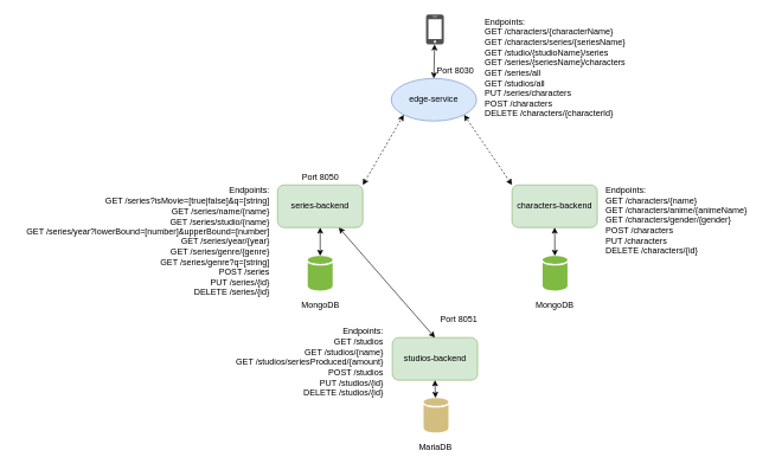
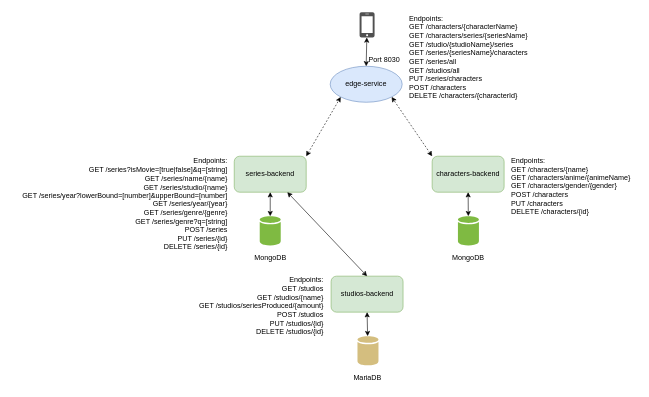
  <mxCell id="0" />
  <mxCell id="1" parent="0" />
  <mxCell id="2" value="characters-backend" style="rounded=1;whiteSpace=wrap;html=1;fillColor=#d5e8d4;strokeColor=#82b366;" vertex="1" parent="1"><mxGeometry x="720" y="260" width="120" height="60" as="geometry" /></mxCell>
  <mxCell id="3" value="edge-service" style="ellipse;whiteSpace=wrap;html=1;fillColor=#dae8fc;strokeColor=#6c8ebf;" vertex="1" parent="1"><mxGeometry x="550" y="110" width="120" height="60" as="geometry" /></mxCell>
- <mxCell id="4" value="studios-backend" style="rounded=1;whiteSpace=wrap;html=1;fillColor=#d5e8d4;strokeColor=#82b366;" vertex="1" parent="1"><mxGeometry x="551.5" y="475" width="120" height="60" as="geometry" /></mxCell>
+ <mxCell id="4" value="studios-backend" style="rounded=1;whiteSpace=wrap;html=1;fillColor=#d5e8d4;strokeColor=#82b366;" vertex="1" parent="1"><mxGeometry x="551.5" y="460" width="120" height="60" as="geometry" /></mxCell>
  <mxCell id="5" value="series-backend" style="rounded=1;whiteSpace=wrap;html=1;fillColor=#d5e8d4;strokeColor=#82b366;" vertex="1" parent="1"><mxGeometry x="390" y="260" width="120" height="60" as="geometry" /></mxCell>
  <mxCell id="6" value="" style="endArrow=classic;startArrow=classic;html=1;rounded=0;entryX=0;entryY=1;entryDx=0;entryDy=0;exitX=1;exitY=0;exitDx=0;exitDy=0;dashed=1;" edge="1" parent="1" source="5" target="3"><mxGeometry width="50" height="50" relative="1" as="geometry"><mxPoint x="570" y="340" as="sourcePoint" /><mxPoint x="620" y="290" as="targetPoint" /></mxGeometry></mxCell>
  <mxCell id="7" value="" style="endArrow=classic;startArrow=classic;html=1;rounded=0;exitX=0.5;exitY=0;exitDx=0;exitDy=0;" edge="1" parent="1" source="4" target="5"><mxGeometry width="50" height="50" relative="1" as="geometry"><mxPoint x="570" y="340" as="sourcePoint" /><mxPoint x="620" y="290" as="targetPoint" /></mxGeometry></mxCell>
  <mxCell id="8" value="" style="endArrow=classic;startArrow=classic;html=1;rounded=0;entryX=1;entryY=1;entryDx=0;entryDy=0;exitX=0;exitY=0;exitDx=0;exitDy=0;dashed=1;" edge="1" parent="1" source="2" target="3"><mxGeometry width="50" height="50" relative="1" as="geometry"><mxPoint x="710" y="240" as="sourcePoint" /><mxPoint x="760" y="190" as="targetPoint" /></mxGeometry></mxCell>
- <mxCell id="9" value="Port 8051" style="text;html=1;align=center;verticalAlign=middle;resizable=0;points=[];autosize=1;strokeColor=none;fillColor=none;" vertex="1" parent="1"><mxGeometry x="610" y="440" width="70" height="20" as="geometry" /></mxCell>
- <mxCell id="10" value="Port 8050" style="text;html=1;align=center;verticalAlign=middle;resizable=0;points=[];autosize=1;strokeColor=none;fillColor=none;" vertex="1" parent="1"><mxGeometry x="415" y="240" width="70" height="20" as="geometry" /></mxCell>
  <mxCell id="11" value="" style="endArrow=classic;startArrow=classic;html=1;rounded=0;entryX=0.5;entryY=1;entryDx=0;entryDy=0;" edge="1" parent="1" source="13" target="5"><mxGeometry width="50" height="50" relative="1" as="geometry"><mxPoint x="450" y="350" as="sourcePoint" /><mxPoint x="620" y="280" as="targetPoint" /></mxGeometry></mxCell>
  <mxCell id="12" value="" style="sketch=0;shadow=0;dashed=0;html=1;strokeColor=none;labelPosition=center;verticalLabelPosition=bottom;verticalAlign=top;outlineConnect=0;align=center;shape=mxgraph.office.databases.database;fillColor=#7FBA42;" vertex="1" parent="1"><mxGeometry x="763" y="360" width="35" height="49" as="geometry" /></mxCell>
  <mxCell id="13" value="" style="sketch=0;shadow=0;dashed=0;html=1;strokeColor=none;labelPosition=center;verticalLabelPosition=bottom;verticalAlign=top;outlineConnect=0;align=center;shape=mxgraph.office.databases.database;fillColor=#7FBA42;" vertex="1" parent="1"><mxGeometry x="432.5" y="360" width="35" height="49" as="geometry" /></mxCell>
  <mxCell id="14" value="" style="sketch=0;shadow=0;dashed=0;html=1;strokeColor=none;fillColor=#D4BE7F;labelPosition=center;verticalLabelPosition=bottom;verticalAlign=top;outlineConnect=0;align=center;shape=mxgraph.office.databases.database;" vertex="1" parent="1"><mxGeometry x="595.5" y="560" width="35" height="49" as="geometry" /></mxCell>
  <mxCell id="15" value="" style="endArrow=classic;startArrow=classic;html=1;rounded=0;entryX=0.5;entryY=1;entryDx=0;entryDy=0;" edge="1" parent="1" source="14" target="4"><mxGeometry width="50" height="50" relative="1" as="geometry"><mxPoint x="571.5" y="530" as="sourcePoint" /><mxPoint x="621.5" y="480" as="targetPoint" /></mxGeometry></mxCell>
  <mxCell id="16" value="" style="endArrow=classic;startArrow=classic;html=1;rounded=0;entryX=0.5;entryY=1;entryDx=0;entryDy=0;" edge="1" parent="1" source="12" target="2"><mxGeometry width="50" height="50" relative="1" as="geometry"><mxPoint x="460" y="370" as="sourcePoint" /><mxPoint x="460" y="330" as="targetPoint" /></mxGeometry></mxCell>
  <mxCell id="17" value="MongoDB" style="text;html=1;align=center;verticalAlign=middle;resizable=0;points=[];autosize=1;strokeColor=none;fillColor=none;" vertex="1" parent="1"><mxGeometry x="415" y="420" width="70" height="20" as="geometry" /></mxCell>
  <mxCell id="18" value="MongoDB" style="text;html=1;align=center;verticalAlign=middle;resizable=0;points=[];autosize=1;strokeColor=none;fillColor=none;" vertex="1" parent="1"><mxGeometry x="745" y="420" width="70" height="20" as="geometry" /></mxCell>
  <mxCell id="19" value="MariaDB" style="text;html=1;align=center;verticalAlign=middle;resizable=0;points=[];autosize=1;strokeColor=none;fillColor=none;" vertex="1" parent="1"><mxGeometry x="581.5" y="620" width="60" height="20" as="geometry" /></mxCell>
  <mxCell id="20" value="" style="sketch=0;pointerEvents=1;shadow=0;dashed=0;html=1;strokeColor=none;fillColor=#505050;labelPosition=center;verticalLabelPosition=bottom;verticalAlign=top;outlineConnect=0;align=center;shape=mxgraph.office.devices.cell_phone_iphone_standalone;" vertex="1" parent="1"><mxGeometry x="599" y="20" width="25" height="42" as="geometry" /></mxCell>
  <mxCell id="21" value="" style="endArrow=classic;startArrow=classic;html=1;rounded=0;exitX=0.5;exitY=0;exitDx=0;exitDy=0;" edge="1" parent="1" source="3" target="20"><mxGeometry width="50" height="50" relative="1" as="geometry"><mxPoint x="570" y="330" as="sourcePoint" /><mxPoint x="620" y="280" as="targetPoint" /></mxGeometry></mxCell>
  <mxCell id="22" value="Endpoints:&lt;br&gt;&lt;div&gt;GET /series?isMovie=[true|false]&amp;amp;q=[string]&lt;/div&gt;&lt;div&gt;&lt;span&gt;GET /series/name/{name}&lt;/span&gt;&lt;/div&gt;&lt;div&gt;&lt;span&gt;GET /series/studio/{name}&lt;/span&gt;&lt;/div&gt;&lt;div&gt;&lt;span&gt;GET /series/year?lowerBound=[number]&amp;amp;upperBound=[number]&lt;/span&gt;&lt;br&gt;&lt;/div&gt;&lt;div&gt;&lt;span&gt;GET /series/year/{year}&lt;/span&gt;&lt;br&gt;&lt;/div&gt;&lt;div&gt;&lt;span&gt;GET /series/genre/{genre}&lt;/span&gt;&lt;br&gt;&lt;/div&gt;&lt;div&gt;&lt;span&gt;GET /series/genre?q=[string]&lt;/span&gt;&lt;br&gt;&lt;/div&gt;&lt;div&gt;&lt;span&gt;POST /series&lt;/span&gt;&lt;br&gt;&lt;/div&gt;&lt;div&gt;&lt;span&gt;PUT /series/{id}&lt;/span&gt;&lt;br&gt;&lt;/div&gt;&lt;div&gt;&lt;span&gt;DELETE /series/{id}&lt;/span&gt;&lt;br&gt;&lt;/div&gt;" style="text;html=1;align=right;verticalAlign=middle;resizable=0;points=[];autosize=1;strokeColor=none;fillColor=none;" vertex="1" parent="1"><mxGeometry x="20" y="260" width="360" height="160" as="geometry" /></mxCell>
  <mxCell id="23" value="Port 8030" style="text;html=1;align=center;verticalAlign=middle;resizable=0;points=[];autosize=1;strokeColor=none;fillColor=none;" vertex="1" parent="1"><mxGeometry x="605" y="90" width="70" height="20" as="geometry" /></mxCell>
  <mxCell id="24" value="Endpoints:&lt;br&gt;&lt;div&gt;GET /characters/{characterName}&lt;/div&gt;&lt;div&gt;GET /characters/series/{seriesName}&lt;/div&gt;&lt;div&gt;&lt;span&gt;GET /studio/{studioName}/series&lt;/span&gt;&lt;br&gt;&lt;/div&gt;&lt;div&gt;&lt;span&gt;GET /series/{seriesName}/characters&lt;/span&gt;&lt;br&gt;&lt;/div&gt;&lt;div&gt;&lt;span&gt;GET /series/all&lt;/span&gt;&lt;br&gt;&lt;/div&gt;&lt;div&gt;&lt;span&gt;GET /studios/all&lt;/span&gt;&lt;br&gt;&lt;/div&gt;&lt;div&gt;&lt;span&gt;PUT /series/characters&lt;/span&gt;&lt;br&gt;&lt;/div&gt;&lt;div&gt;&lt;span&gt;POST /characters&lt;/span&gt;&lt;br&gt;&lt;/div&gt;&lt;div&gt;&lt;span&gt;DELETE /characters/{characterId}&lt;/span&gt;&lt;br&gt;&lt;/div&gt;" style="text;html=1;align=left;verticalAlign=middle;resizable=0;points=[];autosize=1;strokeColor=none;fillColor=none;" vertex="1" parent="1"><mxGeometry x="680" y="20" width="210" height="150" as="geometry" /></mxCell>
  <mxCell id="25" value="Endpoints:&lt;br&gt;&lt;div&gt;&lt;div&gt;GET /studios&lt;/div&gt;&lt;div&gt;&lt;span&gt;GET /studios/{name}&lt;/span&gt;&lt;/div&gt;&lt;div&gt;&lt;span&gt;GET /studios/seriesProduced/{amount}&lt;/span&gt;&lt;br&gt;&lt;/div&gt;&lt;div&gt;&lt;span&gt;POST /studios&lt;/span&gt;&lt;br&gt;&lt;/div&gt;&lt;div&gt;&lt;span&gt;PUT /studios/{id}&lt;/span&gt;&lt;br&gt;&lt;/div&gt;&lt;div&gt;&lt;span&gt;DELETE /studios/{id}&lt;/span&gt;&lt;br&gt;&lt;/div&gt;&lt;/div&gt;" style="text;html=1;align=right;verticalAlign=middle;resizable=0;points=[];autosize=1;strokeColor=none;fillColor=none;" vertex="1" parent="1"><mxGeometry x="320" y="460" width="220" height="100" as="geometry" /></mxCell>
  <mxCell id="26" value="Endpoints:&lt;br&gt;&lt;div&gt;GET /characters/{name}&lt;/div&gt;&lt;div&gt;&lt;span&gt;GET /characters/anime/{animeName}&lt;/span&gt;&lt;br&gt;&lt;/div&gt;&lt;div&gt;&lt;span&gt;GET /characters/gender/{gender}&lt;/span&gt;&lt;br&gt;&lt;/div&gt;&lt;div&gt;&lt;span&gt;POST /characters&lt;/span&gt;&lt;br&gt;&lt;/div&gt;&lt;div&gt;&lt;span&gt;PUT /characters&lt;/span&gt;&lt;br&gt;&lt;/div&gt;&lt;div&gt;&lt;span&gt;DELETE /characters/{id}&lt;/span&gt;&lt;br&gt;&lt;/div&gt;" style="text;html=1;align=left;verticalAlign=middle;resizable=0;points=[];autosize=1;strokeColor=none;fillColor=none;" vertex="1" parent="1"><mxGeometry x="850" y="260" width="210" height="100" as="geometry" /></mxCell>
